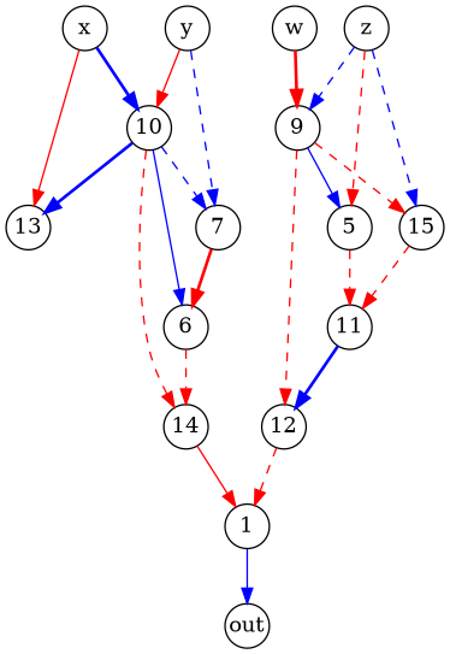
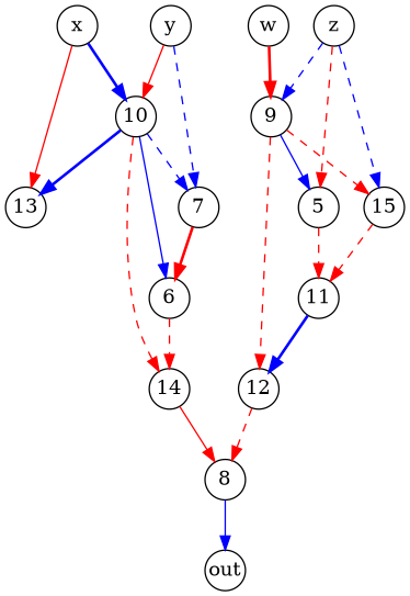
  digraph {
    rankdir=UD
    node [fixedsize=true shape=circle]
    edge [color=red style=dashed]
    n1 [label=x width=.4]
    13 [width=.4]
    10 [width=.4]
    7 [width=.4]
    6 [width=.4]
    14 [width=.4]
    n7 [label=y width=.4]
    n8 [label=z width=.4]
    9 [width=.4]
    15 [width=.4]
    5 [width=.4]
    12 [width=.4]
    11 [width=.4]
    n14 [label=w width=.4]
    n15 [label=out width=.4]
-   8 [width=.4 label=1]
+   8 [width=.4]
    n1 -> 13 [style=solid]
    n1 -> 10 [color=blue style=bold]
    10 -> 13 [color=blue style=bold]
    10 -> 7 [color=blue]
    10 -> 6 [color=blue style=solid]
    10 -> 14
    7 -> 6 [style=bold]
    6 -> 14
    14 -> 8 [style=solid]
    n7 -> 10 [style=solid]
    n7 -> 7 [color=blue]
    n8 -> 9 [color=blue]
    n8 -> 15 [color=blue]
    n8 -> 5
    9 -> 15
    9 -> 5 [color=blue style=solid]
    9 -> 12
    15 -> 11
    5 -> 11
    12 -> 8
    11 -> 12 [color=blue style=bold]
    n14 -> 9 [style=bold]
    8 -> n15 [color=blue style=solid]
  }
